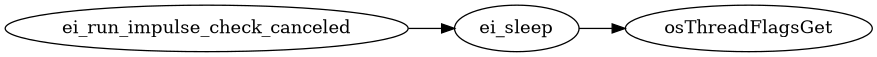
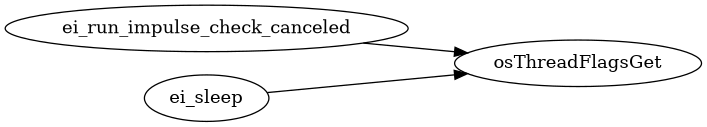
  strict digraph {
    rankdir=LR
    splines=true
    node [nest_level=0]
    ei_run_impulse_check_canceled [height=0.5 src_line=38 width=4.3329]
    osThreadFlagsGet [height=0.5 nest_level=1 src_line=-1 width=2.6539]
    ei_sleep [height=0.5 src_line=50 width=1.336]
-   ei_run_impulse_check_canceled -> ei_sleep
+   ei_run_impulse_check_canceled -> osThreadFlagsGet
    ei_sleep -> osThreadFlagsGet
  }
